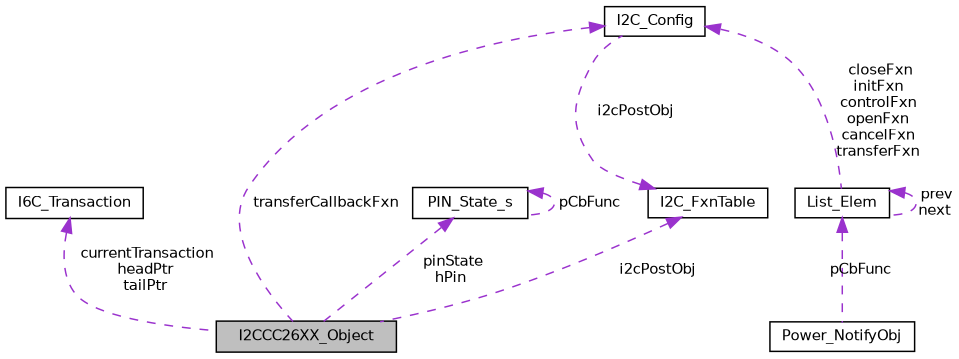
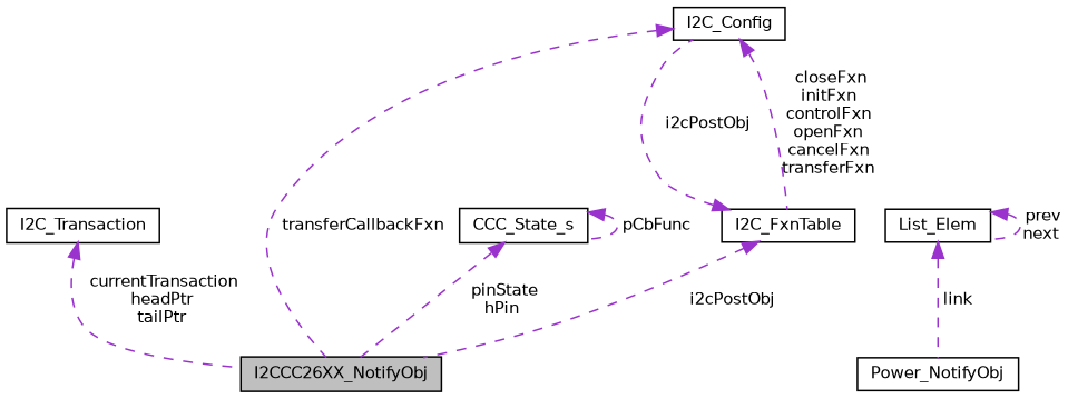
  digraph {
    node [color=black fillcolor=white fontname=Helvetica fontsize=10 shape=record style=filled]
    edge [color=darkorchid3 dir=back fontname=Helvetica fontsize=10 labelfontname=Helvetica labelfontsize=10 style=dashed]
-   n1 [fillcolor=grey75 fontcolor=black height=0.2 label=I2CCC26XX_Object width=0.4]
+   n1 [fillcolor=grey75 fontcolor=black height=0.2 label=I2CCC26XX_NotifyObj width=0.4]
    n2 [height=0.2 label=Power_NotifyObj width=0.4]
    n3 [height=0.2 label=List_Elem width=0.4]
-   n4 [height=0.2 label=PIN_State_s width=0.4]
-   n5 [height=0.2 label=I6C_Transaction width=0.4]
+   n4 [height=0.2 label=CCC_State_s width=0.4]
+   n5 [height=0.2 label=I2C_Transaction width=0.4]
    n6 [height=0.2 label=I2C_Config width=0.4]
    n7 [height=0.2 label=I2C_FxnTable width=0.4]
-   n3 -> n2 [label=" pCbFunc"]
+   n3 -> n2 [label=" link"]
    n3 -> n3 [label=" prev\nnext"]
    n4 -> n1 [label=" pinState\nhPin"]
    n4 -> n4 [label=" pCbFunc"]
    n5 -> n1 [label=" currentTransaction\nheadPtr\ntailPtr"]
    n6 -> n1 [label=" transferCallbackFxn"]
-   n6 -> n3 [label=" closeFxn\ninitFxn\ncontrolFxn\nopenFxn\ncancelFxn\ntransferFxn"]
+   n6 -> n7 [label=" closeFxn\ninitFxn\ncontrolFxn\nopenFxn\ncancelFxn\ntransferFxn"]
    n7 -> n1 [label=" i2cPostObj"]
    n7 -> n6 [label=" i2cPostObj"]
  }
